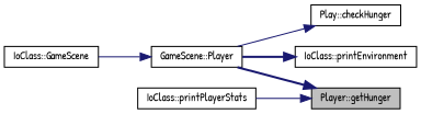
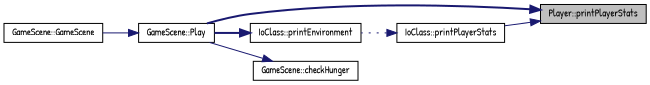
  digraph {
    fontname="Patrick Hand"
    rankdir=RL
    node [color=black fillcolor=white fontname="Patrick Hand" fontsize=10 shape=record style=filled]
    edge [color=midnightblue dir=back fontname="Patrick Hand" fontsize=10 labelfontname=Helvetica labelfontsize=10 style=solid]
-   n1 [fillcolor=grey75 fontcolor=black height=0.2 label="Player::getHunger" width=0.4]
-   n2 [height=0.2 label="GameScene::Player" width=0.4]
+   n1 [fillcolor=grey75 fontcolor=black height=0.2 label="Player::printPlayerStats" width=0.4]
+   n2 [height=0.2 label="GameScene::Play" width=0.4]
    n3 [height=0.2 label="IoClass::printPlayerStats" width=0.4]
-   n4 [height=0.2 label="Play::checkHunger" width=0.4]
-   n5 [height=0.2 label="IoClass::GameScene" width=0.4]
+   n4 [height=0.2 label="GameScene::checkHunger" width=0.4]
+   n5 [height=0.2 label="GameScene::GameScene" width=0.4]
    n6 [height=0.2 label="IoClass::printEnvironment" width=0.4]
    n1 -> n2 [style=bold]
    n1 -> n3
    n2 -> n5
+   n3 -> n6 [style=dotted]
    n4 -> n2
    n6 -> n2 [style=bold]
  }
